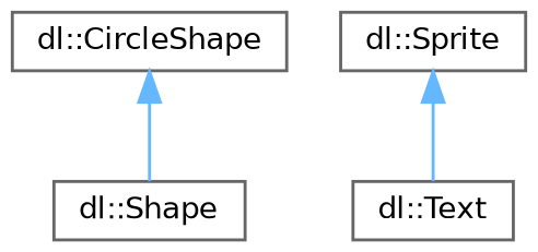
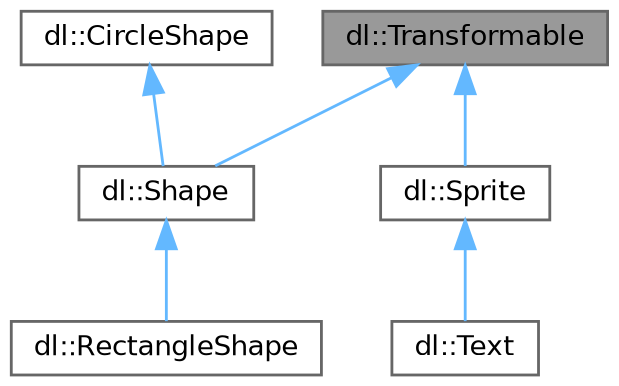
  digraph {
    node [color=gray40 fillcolor=white fontname=Helvetica fontsize=10 shape=box style=filled]
    edge [color=steelblue1 dir=back fontname=Helvetica fontsize=10 labelfontname=Helvetica labelfontsize=10 style=solid]
+   n1 [fillcolor=grey60 fontcolor=black height=0.2 label="dl::Transformable" width=0.4]
    n2 [height=0.2 label="dl::Shape" width=0.4]
    n3 [height=0.2 label="dl::Sprite" width=0.4]
+   n4 [height=0.2 label="dl::RectangleShape" width=0.4]
    n5 [height=0.2 label="dl::Text" width=0.4]
    n6 [height=0.2 label="dl::CircleShape" width=0.4]
+   n1 -> n2
+   n1 -> n3
+   n2 -> n4
    n3 -> n5
    n6 -> n2
  }
